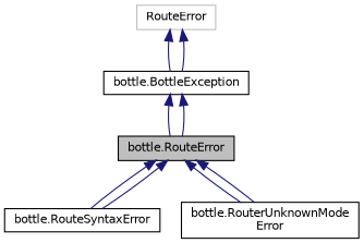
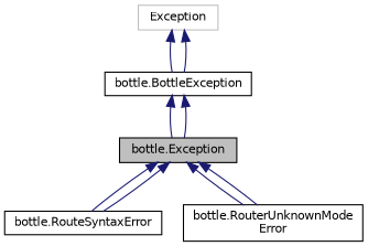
  digraph {
    node [color=black fillcolor=white fontname=Helvetica fontsize=10 shape=record style=filled]
    edge [color=midnightblue dir=back fontname=Helvetica fontsize=10 labelfontname=Helvetica labelfontsize=10 style=solid]
-   n1 [fillcolor=grey75 fontcolor=black height=0.2 label="bottle.RouteError" width=0.4]
+   n1 [fillcolor=grey75 fontcolor=black height=0.2 label="bottle.Exception" width=0.4]
    n2 [height=0.2 label="bottle.RouteSyntaxError" width=0.4]
    n3 [height=0.2 label="bottle.RouterUnknownMode\lError" width=0.4]
    n4 [height=0.2 label="bottle.BottleException" width=0.4]
-   n5 [color=grey75 height=0.2 label=RouteError width=0.4]
+   n5 [color=grey75 height=0.2 label=Exception width=0.4]
    n1 -> n2
    n1 -> n2
    n1 -> n3
    n1 -> n3
    n4 -> n1
    n4 -> n1
    n5 -> n4
    n5 -> n4
  }
